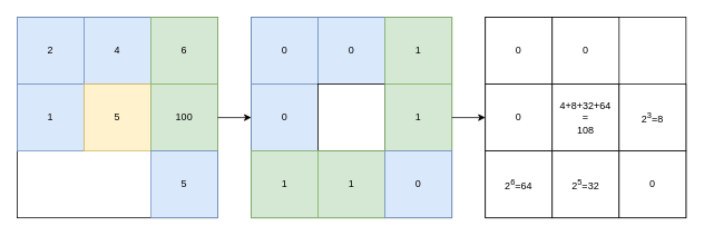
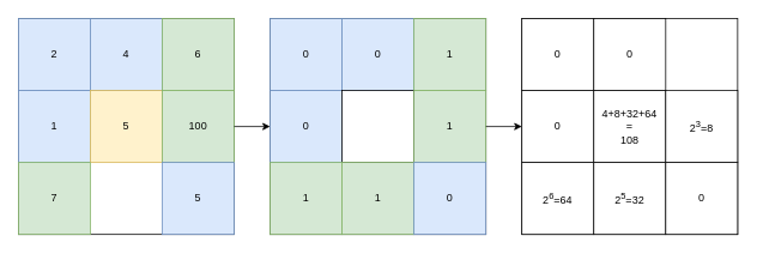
  <mxCell id="0" />
  <mxCell id="1" parent="0" />
  <mxCell id="2" value="" style="rounded=0;whiteSpace=wrap;html=1;" vertex="1" parent="1"><mxGeometry x="20" y="20" width="240" height="240" as="geometry" /></mxCell>
  <mxCell id="3" value="2" style="whiteSpace=wrap;html=1;aspect=fixed;fillColor=#dae8fc;strokeColor=#6c8ebf;" vertex="1" parent="1"><mxGeometry x="20" y="20" width="80" height="80" as="geometry" /></mxCell>
  <mxCell id="4" value="4" style="whiteSpace=wrap;html=1;aspect=fixed;fillColor=#dae8fc;strokeColor=#6c8ebf;" vertex="1" parent="1"><mxGeometry x="100" y="20" width="80" height="80" as="geometry" /></mxCell>
  <mxCell id="5" value="6" style="whiteSpace=wrap;html=1;aspect=fixed;fillColor=#d5e8d4;strokeColor=#82b366;" vertex="1" parent="1"><mxGeometry x="180" y="20" width="80" height="80" as="geometry" /></mxCell>
  <mxCell id="6" value="1" style="whiteSpace=wrap;html=1;aspect=fixed;fillColor=#dae8fc;strokeColor=#6c8ebf;" vertex="1" parent="1"><mxGeometry x="20" y="100" width="80" height="80" as="geometry" /></mxCell>
  <mxCell id="7" value="5" style="whiteSpace=wrap;html=1;aspect=fixed;fillColor=#fff2cc;strokeColor=#d6b656;" vertex="1" parent="1"><mxGeometry x="100" y="100" width="80" height="80" as="geometry" /></mxCell>
  <mxCell id="8" value="100" style="whiteSpace=wrap;html=1;aspect=fixed;fillColor=#d5e8d4;strokeColor=#82b366;" vertex="1" parent="1"><mxGeometry x="180" y="100" width="80" height="80" as="geometry" /></mxCell>
+ <mxCell id="9" value="7" style="whiteSpace=wrap;html=1;aspect=fixed;fillColor=#d5e8d4;strokeColor=#82b366;" vertex="1" parent="1"><mxGeometry x="20" y="180" width="80" height="80" as="geometry" /></mxCell>
  <mxCell id="10" value="5" style="whiteSpace=wrap;html=1;aspect=fixed;fillColor=#dae8fc;strokeColor=#6c8ebf;" vertex="1" parent="1"><mxGeometry x="180" y="180" width="80" height="80" as="geometry" /></mxCell>
  <mxCell id="11" value="" style="rounded=0;whiteSpace=wrap;html=1;" vertex="1" parent="1"><mxGeometry x="300" y="20" width="240" height="240" as="geometry" /></mxCell>
  <mxCell id="12" value="0" style="whiteSpace=wrap;html=1;aspect=fixed;fillColor=#dae8fc;strokeColor=#6c8ebf;" vertex="1" parent="1"><mxGeometry x="300" y="20" width="80" height="80" as="geometry" /></mxCell>
  <mxCell id="13" value="0" style="whiteSpace=wrap;html=1;aspect=fixed;fillColor=#dae8fc;strokeColor=#6c8ebf;" vertex="1" parent="1"><mxGeometry x="380" y="20" width="80" height="80" as="geometry" /></mxCell>
  <mxCell id="14" value="1" style="whiteSpace=wrap;html=1;aspect=fixed;fillColor=#d5e8d4;strokeColor=#82b366;" vertex="1" parent="1"><mxGeometry x="460" y="20" width="80" height="80" as="geometry" /></mxCell>
  <mxCell id="15" value="0" style="whiteSpace=wrap;html=1;aspect=fixed;fillColor=#dae8fc;strokeColor=#6c8ebf;" vertex="1" parent="1"><mxGeometry x="300" y="100" width="80" height="80" as="geometry" /></mxCell>
  <mxCell id="16" value="" style="whiteSpace=wrap;html=1;aspect=fixed;" vertex="1" parent="1"><mxGeometry x="380" y="100" width="80" height="80" as="geometry" /></mxCell>
  <mxCell id="17" value="1" style="whiteSpace=wrap;html=1;aspect=fixed;fillColor=#d5e8d4;strokeColor=#82b366;" vertex="1" parent="1"><mxGeometry x="460" y="100" width="80" height="80" as="geometry" /></mxCell>
  <mxCell id="18" value="1" style="whiteSpace=wrap;html=1;aspect=fixed;fillColor=#d5e8d4;strokeColor=#82b366;" vertex="1" parent="1"><mxGeometry x="300" y="180" width="80" height="80" as="geometry" /></mxCell>
  <mxCell id="19" value="1" style="whiteSpace=wrap;html=1;aspect=fixed;fillColor=#d5e8d4;strokeColor=#82b366;" vertex="1" parent="1"><mxGeometry x="380" y="180" width="80" height="80" as="geometry" /></mxCell>
  <mxCell id="20" value="0" style="whiteSpace=wrap;html=1;aspect=fixed;fillColor=#dae8fc;strokeColor=#6c8ebf;" vertex="1" parent="1"><mxGeometry x="460" y="180" width="80" height="80" as="geometry" /></mxCell>
  <mxCell id="21" value="" style="rounded=0;whiteSpace=wrap;html=1;" vertex="1" parent="1"><mxGeometry x="580" y="20" width="240" height="240" as="geometry" /></mxCell>
  <mxCell id="22" value="0" style="whiteSpace=wrap;html=1;aspect=fixed;" vertex="1" parent="1"><mxGeometry x="580" y="20" width="80" height="80" as="geometry" /></mxCell>
  <mxCell id="23" value="0" style="whiteSpace=wrap;html=1;aspect=fixed;" vertex="1" parent="1"><mxGeometry x="660" y="20" width="80" height="80" as="geometry" /></mxCell>
  <mxCell id="24" value="0" style="whiteSpace=wrap;html=1;aspect=fixed;" vertex="1" parent="1"><mxGeometry x="580" y="100" width="80" height="80" as="geometry" /></mxCell>
  <mxCell id="25" value="4+8+32+64&lt;br&gt;=&lt;br&gt;108" style="whiteSpace=wrap;html=1;aspect=fixed;" vertex="1" parent="1"><mxGeometry x="660" y="100" width="80" height="80" as="geometry" /></mxCell>
  <mxCell id="26" value="2&lt;sup&gt;3&lt;/sup&gt;=8" style="whiteSpace=wrap;html=1;aspect=fixed;" vertex="1" parent="1"><mxGeometry x="740" y="100" width="80" height="80" as="geometry" /></mxCell>
  <mxCell id="27" value="2&lt;sup&gt;6&lt;/sup&gt;=64" style="whiteSpace=wrap;html=1;aspect=fixed;" vertex="1" parent="1"><mxGeometry x="580" y="180" width="80" height="80" as="geometry" /></mxCell>
  <mxCell id="28" value="2&lt;sup&gt;5&lt;/sup&gt;=32" style="whiteSpace=wrap;html=1;aspect=fixed;" vertex="1" parent="1"><mxGeometry x="660" y="180" width="80" height="80" as="geometry" /></mxCell>
  <mxCell id="29" value="0" style="whiteSpace=wrap;html=1;aspect=fixed;" vertex="1" parent="1"><mxGeometry x="740" y="180" width="80" height="80" as="geometry" /></mxCell>
  <mxCell id="30" value="" style="endArrow=classic;html=1;exitX=1;exitY=0.5;exitDx=0;exitDy=0;entryX=0;entryY=0.5;entryDx=0;entryDy=0;" edge="1" parent="1" source="8" target="15"><mxGeometry width="50" height="50" relative="1" as="geometry"><mxPoint x="370" y="210" as="sourcePoint" /><mxPoint x="420" y="160" as="targetPoint" /></mxGeometry></mxCell>
  <mxCell id="31" value="" style="endArrow=classic;html=1;exitX=1;exitY=0.5;exitDx=0;exitDy=0;entryX=0;entryY=0.5;entryDx=0;entryDy=0;" edge="1" parent="1" source="17" target="24"><mxGeometry width="50" height="50" relative="1" as="geometry"><mxPoint x="270" y="150" as="sourcePoint" /><mxPoint x="310" y="150" as="targetPoint" /></mxGeometry></mxCell>
